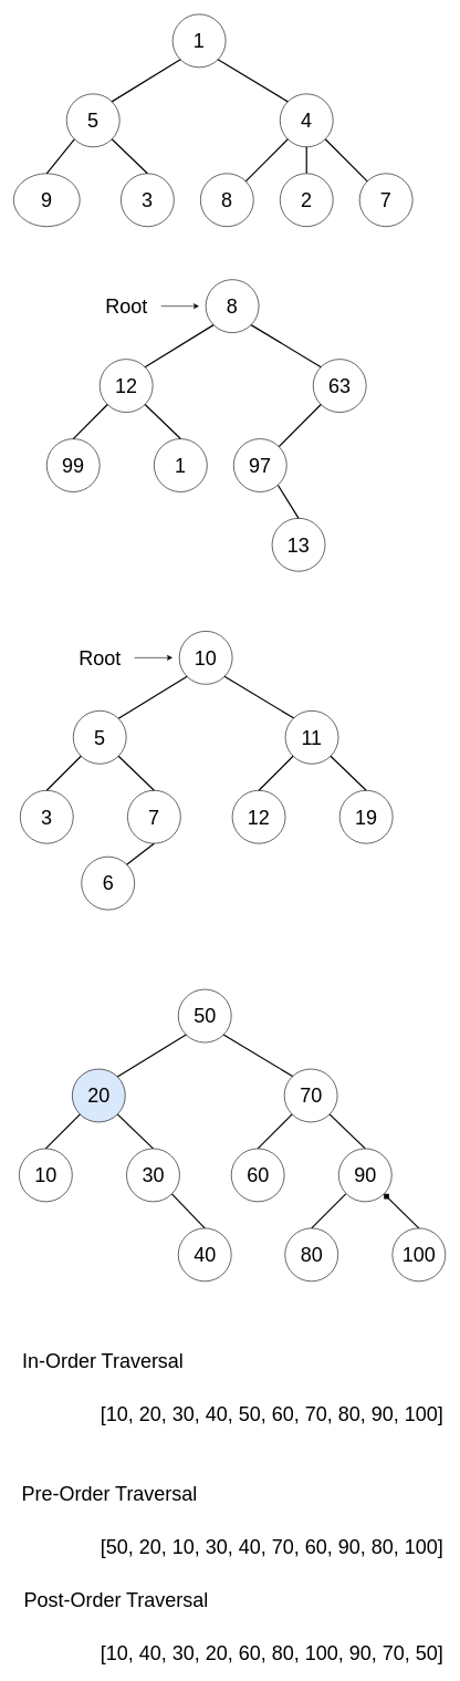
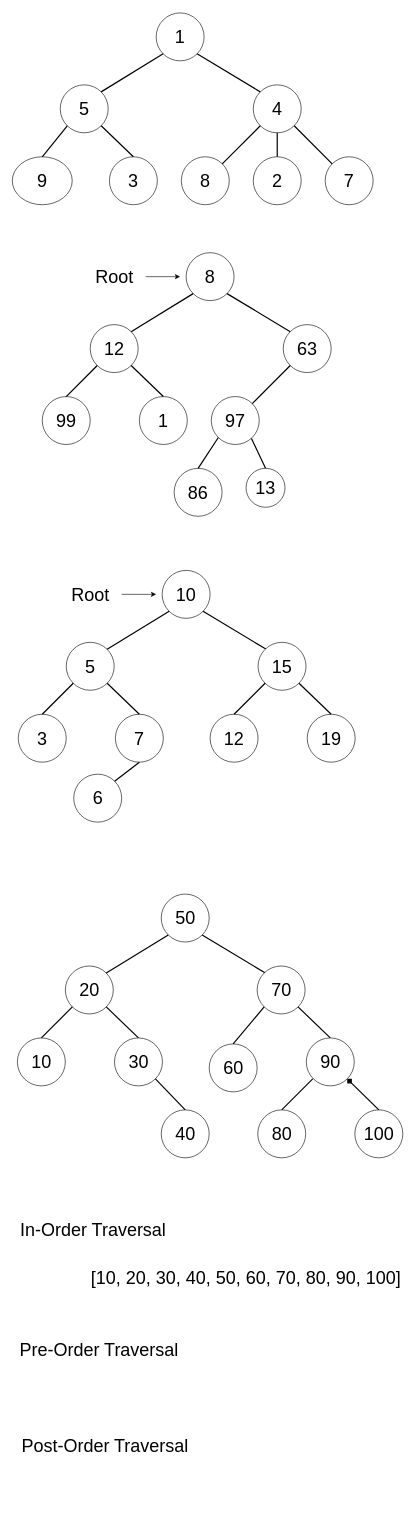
  <mxCell id="0" />
  <mxCell id="1" parent="0" />
  <mxCell id="2" value="&lt;font style=&quot;font-size: 30px&quot;&gt;1&lt;/font&gt;" style="ellipse;whiteSpace=wrap;html=1;aspect=fixed;" vertex="1" parent="1"><mxGeometry x="260" y="20" width="80" height="80" as="geometry" /></mxCell>
  <mxCell id="3" value="&lt;font style=&quot;font-size: 30px&quot;&gt;5&lt;/font&gt;" style="ellipse;whiteSpace=wrap;html=1;aspect=fixed;" vertex="1" parent="1"><mxGeometry x="100" y="140" width="80" height="80" as="geometry" /></mxCell>
  <mxCell id="4" value="&lt;font style=&quot;font-size: 30px&quot;&gt;4&lt;/font&gt;" style="ellipse;whiteSpace=wrap;html=1;aspect=fixed;" vertex="1" parent="1"><mxGeometry x="422" y="140" width="80" height="80" as="geometry" /></mxCell>
  <mxCell id="5" value="&lt;font style=&quot;font-size: 30px&quot;&gt;9&lt;/font&gt;" style="ellipse;whiteSpace=wrap;html=1;aspect=fixed;" vertex="1" parent="1"><mxGeometry x="20" y="260" width="100" height="80" as="geometry" /></mxCell>
  <mxCell id="6" value="&lt;font style=&quot;font-size: 30px&quot;&gt;3&lt;/font&gt;" style="ellipse;whiteSpace=wrap;html=1;aspect=fixed;" vertex="1" parent="1"><mxGeometry x="182" y="260" width="80" height="80" as="geometry" /></mxCell>
  <mxCell id="7" value="&lt;font style=&quot;font-size: 30px&quot;&gt;8&lt;/font&gt;" style="ellipse;whiteSpace=wrap;html=1;aspect=fixed;" vertex="1" parent="1"><mxGeometry x="302" y="260" width="80" height="80" as="geometry" /></mxCell>
  <mxCell id="8" value="&lt;font style=&quot;font-size: 30px&quot;&gt;2&lt;/font&gt;" style="ellipse;whiteSpace=wrap;html=1;aspect=fixed;" vertex="1" parent="1"><mxGeometry x="422" y="260" width="80" height="80" as="geometry" /></mxCell>
  <mxCell id="9" value="&lt;font style=&quot;font-size: 30px&quot;&gt;7&lt;/font&gt;" style="ellipse;whiteSpace=wrap;html=1;aspect=fixed;" vertex="1" parent="1"><mxGeometry x="542" y="260" width="80" height="80" as="geometry" /></mxCell>
  <mxCell id="10" value="" style="endArrow=none;html=1;strokeWidth=2;entryX=0;entryY=1;entryDx=0;entryDy=0;exitX=1;exitY=0;exitDx=0;exitDy=0;" edge="1" parent="1" source="3" target="2"><mxGeometry width="50" height="50" relative="1" as="geometry"><mxPoint x="197" y="150" as="sourcePoint" /><mxPoint x="247" y="100" as="targetPoint" /></mxGeometry></mxCell>
  <mxCell id="11" value="" style="endArrow=none;html=1;strokeWidth=2;entryX=1;entryY=1;entryDx=0;entryDy=0;exitX=0;exitY=0;exitDx=0;exitDy=0;" edge="1" parent="1" source="4" target="2"><mxGeometry width="50" height="50" relative="1" as="geometry"><mxPoint x="280.004" y="203.436" as="sourcePoint" /><mxPoint x="383.436" y="140.004" as="targetPoint" /></mxGeometry></mxCell>
  <mxCell id="12" value="" style="endArrow=none;html=1;strokeWidth=2;entryX=0;entryY=1;entryDx=0;entryDy=0;exitX=0.5;exitY=0;exitDx=0;exitDy=0;" edge="1" parent="1" source="5" target="3"><mxGeometry width="50" height="50" relative="1" as="geometry"><mxPoint x="-9.996" y="273.436" as="sourcePoint" /><mxPoint x="93.436" y="210.004" as="targetPoint" /></mxGeometry></mxCell>
  <mxCell id="13" value="" style="endArrow=none;html=1;strokeWidth=2;entryX=1;entryY=1;entryDx=0;entryDy=0;exitX=0.5;exitY=0;exitDx=0;exitDy=0;" edge="1" parent="1" source="6" target="3"><mxGeometry width="50" height="50" relative="1" as="geometry"><mxPoint x="70" y="270" as="sourcePoint" /><mxPoint x="121.716" y="218.284" as="targetPoint" /></mxGeometry></mxCell>
  <mxCell id="14" value="" style="endArrow=none;html=1;strokeWidth=2;entryX=0;entryY=1;entryDx=0;entryDy=0;exitX=1;exitY=0;exitDx=0;exitDy=0;" edge="1" parent="1" source="7" target="4"><mxGeometry width="50" height="50" relative="1" as="geometry"><mxPoint x="435.72" y="241.72" as="sourcePoint" /><mxPoint x="382.004" y="190.004" as="targetPoint" /></mxGeometry></mxCell>
  <mxCell id="15" value="" style="endArrow=none;html=1;strokeWidth=2;entryX=1;entryY=1;entryDx=0;entryDy=0;exitX=0;exitY=0;exitDx=0;exitDy=0;" edge="1" parent="1" source="9" target="4"><mxGeometry width="50" height="50" relative="1" as="geometry"><mxPoint x="512.004" y="263.436" as="sourcePoint" /><mxPoint x="575.436" y="200.004" as="targetPoint" /></mxGeometry></mxCell>
  <mxCell id="16" value="" style="endArrow=none;html=1;strokeWidth=2;entryX=0.5;entryY=1;entryDx=0;entryDy=0;exitX=0.5;exitY=0;exitDx=0;exitDy=0;" edge="1" parent="1" source="8" target="4"><mxGeometry width="50" height="50" relative="1" as="geometry"><mxPoint x="525.436" y="293.436" as="sourcePoint" /><mxPoint x="462.004" y="230.004" as="targetPoint" /></mxGeometry></mxCell>
  <mxCell id="17" value="&lt;font style=&quot;font-size: 30px&quot;&gt;8&lt;/font&gt;" style="ellipse;whiteSpace=wrap;html=1;aspect=fixed;" vertex="1" parent="1"><mxGeometry x="310" y="420" width="80" height="80" as="geometry" /></mxCell>
  <mxCell id="18" value="&lt;font style=&quot;font-size: 30px&quot;&gt;12&lt;/font&gt;" style="ellipse;whiteSpace=wrap;html=1;aspect=fixed;" vertex="1" parent="1"><mxGeometry x="150" y="540" width="80" height="80" as="geometry" /></mxCell>
  <mxCell id="19" value="&lt;font style=&quot;font-size: 30px&quot;&gt;63&lt;/font&gt;" style="ellipse;whiteSpace=wrap;html=1;aspect=fixed;" vertex="1" parent="1"><mxGeometry x="472" y="540" width="80" height="80" as="geometry" /></mxCell>
  <mxCell id="20" value="&lt;font style=&quot;font-size: 30px&quot;&gt;99&lt;/font&gt;" style="ellipse;whiteSpace=wrap;html=1;aspect=fixed;" vertex="1" parent="1"><mxGeometry x="70" y="660" width="80" height="80" as="geometry" /></mxCell>
  <mxCell id="21" value="&lt;font style=&quot;font-size: 30px&quot;&gt;1&lt;/font&gt;" style="ellipse;whiteSpace=wrap;html=1;aspect=fixed;" vertex="1" parent="1"><mxGeometry x="232" y="660" width="80" height="80" as="geometry" /></mxCell>
  <mxCell id="22" value="&lt;font style=&quot;font-size: 30px&quot;&gt;97&lt;/font&gt;" style="ellipse;whiteSpace=wrap;html=1;aspect=fixed;" vertex="1" parent="1"><mxGeometry x="352" y="660" width="80" height="80" as="geometry" /></mxCell>
  <mxCell id="23" value="" style="endArrow=none;html=1;strokeWidth=2;entryX=0;entryY=1;entryDx=0;entryDy=0;exitX=1;exitY=0;exitDx=0;exitDy=0;" edge="1" parent="1" source="18" target="17"><mxGeometry width="50" height="50" relative="1" as="geometry"><mxPoint x="247" y="550" as="sourcePoint" /><mxPoint x="297" y="500" as="targetPoint" /></mxGeometry></mxCell>
  <mxCell id="24" value="" style="endArrow=none;html=1;strokeWidth=2;entryX=1;entryY=1;entryDx=0;entryDy=0;exitX=0;exitY=0;exitDx=0;exitDy=0;" edge="1" parent="1" source="19" target="17"><mxGeometry width="50" height="50" relative="1" as="geometry"><mxPoint x="330.004" y="603.436" as="sourcePoint" /><mxPoint x="433.436" y="540.004" as="targetPoint" /></mxGeometry></mxCell>
  <mxCell id="25" value="" style="endArrow=none;html=1;strokeWidth=2;entryX=0;entryY=1;entryDx=0;entryDy=0;exitX=0.5;exitY=0;exitDx=0;exitDy=0;" edge="1" parent="1" source="20" target="18"><mxGeometry width="50" height="50" relative="1" as="geometry"><mxPoint x="40.004" y="673.436" as="sourcePoint" /><mxPoint x="143.436" y="610.004" as="targetPoint" /></mxGeometry></mxCell>
  <mxCell id="26" value="" style="endArrow=none;html=1;strokeWidth=2;entryX=1;entryY=1;entryDx=0;entryDy=0;exitX=0.5;exitY=0;exitDx=0;exitDy=0;" edge="1" parent="1" source="21" target="18"><mxGeometry width="50" height="50" relative="1" as="geometry"><mxPoint x="120" y="670" as="sourcePoint" /><mxPoint x="171.716" y="618.284" as="targetPoint" /></mxGeometry></mxCell>
  <mxCell id="27" value="" style="endArrow=none;html=1;strokeWidth=2;entryX=0;entryY=1;entryDx=0;entryDy=0;exitX=1;exitY=0;exitDx=0;exitDy=0;" edge="1" parent="1" source="22" target="19"><mxGeometry width="50" height="50" relative="1" as="geometry"><mxPoint x="485.72" y="641.72" as="sourcePoint" /><mxPoint x="432.004" y="590.004" as="targetPoint" /></mxGeometry></mxCell>
  <mxCell id="28" style="edgeStyle=orthogonalEdgeStyle;rounded=0;orthogonalLoop=1;jettySize=auto;html=1;" edge="1" parent="1" source="29"><mxGeometry relative="1" as="geometry"><mxPoint x="300" y="460" as="targetPoint" /></mxGeometry></mxCell>
  <mxCell id="29" value="&lt;font style=&quot;font-size: 30px&quot;&gt;Root&lt;/font&gt;" style="text;html=1;strokeColor=none;fillColor=none;align=center;verticalAlign=middle;whiteSpace=wrap;rounded=0;" vertex="1" parent="1"><mxGeometry x="137.5" y="445" width="105" height="30" as="geometry" /></mxCell>
- <mxCell id="31" value="&lt;font style=&quot;font-size: 30px&quot;&gt;13&lt;/font&gt;" style="ellipse;whiteSpace=wrap;html=1;aspect=fixed;" vertex="1" parent="1"><mxGeometry x="410" y="779.72" width="80" height="80" as="geometry" /></mxCell>
+ <mxCell id="30" value="&lt;font style=&quot;font-size: 30px&quot;&gt;86&lt;/font&gt;" style="ellipse;whiteSpace=wrap;html=1;aspect=fixed;" vertex="1" parent="1"><mxGeometry x="290" y="779.72" width="80" height="80" as="geometry" /></mxCell>
+ <mxCell id="31" value="&lt;font style=&quot;font-size: 30px&quot;&gt;13&lt;/font&gt;" style="ellipse;whiteSpace=wrap;html=1;aspect=fixed;" vertex="1" parent="1"><mxGeometry x="410" y="779.72" width="65" height="65" as="geometry" /></mxCell>
+ <mxCell id="32" value="" style="endArrow=none;html=1;strokeWidth=2;entryX=0;entryY=1;entryDx=0;entryDy=0;exitX=0.5;exitY=0;exitDx=0;exitDy=0;" edge="1" parent="1" source="30" target="22"><mxGeometry width="50" height="50" relative="1" as="geometry"><mxPoint x="241.004" y="795.156" as="sourcePoint" /><mxPoint x="362.716" y="730.004" as="targetPoint" /></mxGeometry></mxCell>
  <mxCell id="33" value="" style="endArrow=none;html=1;strokeWidth=2;exitX=0.5;exitY=0;exitDx=0;exitDy=0;" edge="1" parent="1" source="31"><mxGeometry width="50" height="50" relative="1" as="geometry"><mxPoint x="321" y="791.72" as="sourcePoint" /><mxPoint x="419" y="730" as="targetPoint" /></mxGeometry></mxCell>
  <mxCell id="34" value="&lt;font style=&quot;font-size: 30px&quot;&gt;10&lt;/font&gt;" style="ellipse;whiteSpace=wrap;html=1;aspect=fixed;" vertex="1" parent="1"><mxGeometry x="270" y="950" width="80" height="80" as="geometry" /></mxCell>
  <mxCell id="35" value="&lt;font style=&quot;font-size: 30px&quot;&gt;5&lt;/font&gt;" style="ellipse;whiteSpace=wrap;html=1;aspect=fixed;" vertex="1" parent="1"><mxGeometry x="110" y="1070" width="80" height="80" as="geometry" /></mxCell>
  <mxCell id="36" value="&lt;font style=&quot;font-size: 30px&quot;&gt;3&lt;/font&gt;" style="ellipse;whiteSpace=wrap;html=1;aspect=fixed;" vertex="1" parent="1"><mxGeometry x="30" y="1190" width="80" height="80" as="geometry" /></mxCell>
  <mxCell id="37" value="&lt;font style=&quot;font-size: 30px&quot;&gt;7&lt;/font&gt;" style="ellipse;whiteSpace=wrap;html=1;aspect=fixed;" vertex="1" parent="1"><mxGeometry x="192" y="1190" width="80" height="80" as="geometry" /></mxCell>
  <mxCell id="38" value="" style="endArrow=none;html=1;strokeWidth=2;entryX=0;entryY=1;entryDx=0;entryDy=0;exitX=1;exitY=0;exitDx=0;exitDy=0;" edge="1" parent="1" source="35" target="34"><mxGeometry width="50" height="50" relative="1" as="geometry"><mxPoint x="207" y="1080" as="sourcePoint" /><mxPoint x="257" y="1030" as="targetPoint" /></mxGeometry></mxCell>
  <mxCell id="39" value="" style="endArrow=none;html=1;strokeWidth=2;entryX=1;entryY=1;entryDx=0;entryDy=0;exitX=0;exitY=0;exitDx=0;exitDy=0;" edge="1" parent="1" target="34"><mxGeometry width="50" height="50" relative="1" as="geometry"><mxPoint x="443.716" y="1081.716" as="sourcePoint" /><mxPoint x="393.436" y="1070.004" as="targetPoint" /></mxGeometry></mxCell>
  <mxCell id="40" value="" style="endArrow=none;html=1;strokeWidth=2;entryX=0;entryY=1;entryDx=0;entryDy=0;exitX=0.5;exitY=0;exitDx=0;exitDy=0;" edge="1" parent="1" source="36" target="35"><mxGeometry width="50" height="50" relative="1" as="geometry"><mxPoint x="0.004" y="1203.436" as="sourcePoint" /><mxPoint x="103.436" y="1140.004" as="targetPoint" /></mxGeometry></mxCell>
  <mxCell id="41" value="" style="endArrow=none;html=1;strokeWidth=2;entryX=1;entryY=1;entryDx=0;entryDy=0;exitX=0.5;exitY=0;exitDx=0;exitDy=0;" edge="1" parent="1" source="37" target="35"><mxGeometry width="50" height="50" relative="1" as="geometry"><mxPoint x="80" y="1200" as="sourcePoint" /><mxPoint x="131.716" y="1148.284" as="targetPoint" /></mxGeometry></mxCell>
  <mxCell id="42" style="edgeStyle=orthogonalEdgeStyle;rounded=0;orthogonalLoop=1;jettySize=auto;html=1;" edge="1" parent="1" source="43"><mxGeometry relative="1" as="geometry"><mxPoint x="260" y="990" as="targetPoint" /></mxGeometry></mxCell>
  <mxCell id="43" value="&lt;font style=&quot;font-size: 30px&quot;&gt;Root&lt;/font&gt;" style="text;html=1;strokeColor=none;fillColor=none;align=center;verticalAlign=middle;whiteSpace=wrap;rounded=0;" vertex="1" parent="1"><mxGeometry x="97.5" y="975" width="105" height="30" as="geometry" /></mxCell>
- <mxCell id="44" value="&lt;font style=&quot;font-size: 30px&quot;&gt;11&lt;/font&gt;" style="ellipse;whiteSpace=wrap;html=1;aspect=fixed;" vertex="1" parent="1"><mxGeometry x="430" y="1070" width="80" height="80" as="geometry" /></mxCell>
+ <mxCell id="44" value="&lt;font style=&quot;font-size: 30px&quot;&gt;15&lt;/font&gt;" style="ellipse;whiteSpace=wrap;html=1;aspect=fixed;" vertex="1" parent="1"><mxGeometry x="430" y="1070" width="80" height="80" as="geometry" /></mxCell>
  <mxCell id="45" value="&lt;font style=&quot;font-size: 30px&quot;&gt;12&lt;/font&gt;" style="ellipse;whiteSpace=wrap;html=1;aspect=fixed;" vertex="1" parent="1"><mxGeometry x="350" y="1190" width="80" height="80" as="geometry" /></mxCell>
  <mxCell id="46" value="&lt;font style=&quot;font-size: 30px&quot;&gt;19&lt;/font&gt;" style="ellipse;whiteSpace=wrap;html=1;aspect=fixed;" vertex="1" parent="1"><mxGeometry x="512" y="1190" width="80" height="80" as="geometry" /></mxCell>
  <mxCell id="47" value="" style="endArrow=none;html=1;strokeWidth=2;entryX=0;entryY=1;entryDx=0;entryDy=0;exitX=0.5;exitY=0;exitDx=0;exitDy=0;" edge="1" parent="1" source="45" target="44"><mxGeometry width="50" height="50" relative="1" as="geometry"><mxPoint x="320.004" y="1203.436" as="sourcePoint" /><mxPoint x="423.436" y="1140.004" as="targetPoint" /></mxGeometry></mxCell>
  <mxCell id="48" value="" style="endArrow=none;html=1;strokeWidth=2;entryX=1;entryY=1;entryDx=0;entryDy=0;exitX=0.5;exitY=0;exitDx=0;exitDy=0;" edge="1" parent="1" source="46" target="44"><mxGeometry width="50" height="50" relative="1" as="geometry"><mxPoint x="400" y="1200" as="sourcePoint" /><mxPoint x="451.716" y="1148.284" as="targetPoint" /></mxGeometry></mxCell>
  <mxCell id="49" value="&lt;font style=&quot;font-size: 30px&quot;&gt;6&lt;/font&gt;" style="ellipse;whiteSpace=wrap;html=1;aspect=fixed;" vertex="1" parent="1"><mxGeometry x="122.5" y="1290" width="80" height="80" as="geometry" /></mxCell>
  <mxCell id="50" value="" style="endArrow=none;html=1;strokeWidth=2;entryX=0.5;entryY=1;entryDx=0;entryDy=0;exitX=1;exitY=0;exitDx=0;exitDy=0;" edge="1" parent="1" source="49" target="37"><mxGeometry width="50" height="50" relative="1" as="geometry"><mxPoint x="245.72" y="1331.72" as="sourcePoint" /><mxPoint x="192.004" y="1280.004" as="targetPoint" /></mxGeometry></mxCell>
  <mxCell id="51" value="&lt;font style=&quot;font-size: 30px&quot;&gt;50&lt;/font&gt;" style="ellipse;whiteSpace=wrap;html=1;aspect=fixed;" vertex="1" parent="1"><mxGeometry x="268.5" y="1490" width="80" height="80" as="geometry" /></mxCell>
- <mxCell id="52" value="&lt;font style=&quot;font-size: 30px&quot;&gt;20&lt;/font&gt;" style="ellipse;whiteSpace=wrap;html=1;aspect=fixed;fillColor=#dae8fc;" vertex="1" parent="1"><mxGeometry x="108.5" y="1610" width="80" height="80" as="geometry" /></mxCell>
+ <mxCell id="52" value="&lt;font style=&quot;font-size: 30px&quot;&gt;20&lt;/font&gt;" style="ellipse;whiteSpace=wrap;html=1;aspect=fixed;" vertex="1" parent="1"><mxGeometry x="108.5" y="1610" width="80" height="80" as="geometry" /></mxCell>
  <mxCell id="53" value="&lt;font style=&quot;font-size: 30px&quot;&gt;10&lt;/font&gt;" style="ellipse;whiteSpace=wrap;html=1;aspect=fixed;" vertex="1" parent="1"><mxGeometry x="28.5" y="1730" width="80" height="80" as="geometry" /></mxCell>
  <mxCell id="54" value="&lt;span style=&quot;font-size: 30px&quot;&gt;30&lt;/span&gt;" style="ellipse;whiteSpace=wrap;html=1;aspect=fixed;" vertex="1" parent="1"><mxGeometry x="190.5" y="1730" width="80" height="80" as="geometry" /></mxCell>
  <mxCell id="55" value="" style="endArrow=none;html=1;strokeWidth=2;entryX=0;entryY=1;entryDx=0;entryDy=0;exitX=1;exitY=0;exitDx=0;exitDy=0;" edge="1" parent="1" source="52" target="51"><mxGeometry width="50" height="50" relative="1" as="geometry"><mxPoint x="205.5" y="1620" as="sourcePoint" /><mxPoint x="255.5" y="1570" as="targetPoint" /></mxGeometry></mxCell>
  <mxCell id="56" value="" style="endArrow=none;html=1;strokeWidth=2;entryX=1;entryY=1;entryDx=0;entryDy=0;exitX=0;exitY=0;exitDx=0;exitDy=0;" edge="1" parent="1" target="51"><mxGeometry width="50" height="50" relative="1" as="geometry"><mxPoint x="442.216" y="1621.716" as="sourcePoint" /><mxPoint x="391.936" y="1610.004" as="targetPoint" /></mxGeometry></mxCell>
  <mxCell id="57" value="" style="endArrow=none;html=1;strokeWidth=2;entryX=0;entryY=1;entryDx=0;entryDy=0;exitX=0.5;exitY=0;exitDx=0;exitDy=0;" edge="1" parent="1" source="53" target="52"><mxGeometry width="50" height="50" relative="1" as="geometry"><mxPoint x="-1.496" y="1743.436" as="sourcePoint" /><mxPoint x="101.936" y="1680.004" as="targetPoint" /></mxGeometry></mxCell>
  <mxCell id="58" value="" style="endArrow=none;html=1;strokeWidth=2;entryX=1;entryY=1;entryDx=0;entryDy=0;exitX=0.5;exitY=0;exitDx=0;exitDy=0;" edge="1" parent="1" source="54" target="52"><mxGeometry width="50" height="50" relative="1" as="geometry"><mxPoint x="78.5" y="1740" as="sourcePoint" /><mxPoint x="130.216" y="1688.284" as="targetPoint" /></mxGeometry></mxCell>
  <mxCell id="59" value="&lt;font style=&quot;font-size: 30px&quot;&gt;70&lt;/font&gt;" style="ellipse;whiteSpace=wrap;html=1;aspect=fixed;" vertex="1" parent="1"><mxGeometry x="428.5" y="1610" width="80" height="80" as="geometry" /></mxCell>
- <mxCell id="60" value="&lt;font style=&quot;font-size: 30px&quot;&gt;60&lt;/font&gt;" style="ellipse;whiteSpace=wrap;html=1;aspect=fixed;" vertex="1" parent="1"><mxGeometry x="348.5" y="1730" width="80" height="80" as="geometry" /></mxCell>
+ <mxCell id="60" value="&lt;font style=&quot;font-size: 30px&quot;&gt;60&lt;/font&gt;" style="ellipse;whiteSpace=wrap;html=1;aspect=fixed;" vertex="1" parent="1"><mxGeometry x="348.5" y="1740" width="80" height="80" as="geometry" /></mxCell>
  <mxCell id="61" value="&lt;font style=&quot;font-size: 30px&quot;&gt;90&lt;/font&gt;" style="ellipse;whiteSpace=wrap;html=1;aspect=fixed;" vertex="1" parent="1"><mxGeometry x="510.5" y="1730" width="80" height="80" as="geometry" /></mxCell>
  <mxCell id="62" value="" style="endArrow=none;html=1;strokeWidth=2;entryX=0;entryY=1;entryDx=0;entryDy=0;exitX=0.5;exitY=0;exitDx=0;exitDy=0;" edge="1" parent="1" source="60" target="59"><mxGeometry width="50" height="50" relative="1" as="geometry"><mxPoint x="318.504" y="1743.436" as="sourcePoint" /><mxPoint x="421.936" y="1680.004" as="targetPoint" /></mxGeometry></mxCell>
  <mxCell id="63" value="" style="endArrow=none;html=1;strokeWidth=2;entryX=1;entryY=1;entryDx=0;entryDy=0;exitX=0.5;exitY=0;exitDx=0;exitDy=0;" edge="1" parent="1" source="61" target="59"><mxGeometry width="50" height="50" relative="1" as="geometry"><mxPoint x="398.5" y="1740" as="sourcePoint" /><mxPoint x="450.216" y="1688.284" as="targetPoint" /></mxGeometry></mxCell>
  <mxCell id="64" value="&lt;span style=&quot;font-size: 30px&quot;&gt;40&lt;/span&gt;" style="ellipse;whiteSpace=wrap;html=1;aspect=fixed;" vertex="1" parent="1"><mxGeometry x="268.5" y="1850" width="80" height="80" as="geometry" /></mxCell>
  <mxCell id="65" value="" style="endArrow=none;html=1;strokeWidth=2;exitX=0.5;exitY=0;exitDx=0;exitDy=0;entryX=1;entryY=1;entryDx=0;entryDy=0;" edge="1" parent="1" source="64" target="54"><mxGeometry width="50" height="50" relative="1" as="geometry"><mxPoint x="308.5" y="1820" as="sourcePoint" /><mxPoint x="288.5" y="1810" as="targetPoint" /></mxGeometry></mxCell>
  <mxCell id="66" value="&lt;font style=&quot;font-size: 30px&quot;&gt;80&lt;/font&gt;" style="ellipse;whiteSpace=wrap;html=1;aspect=fixed;" vertex="1" parent="1"><mxGeometry x="429.5" y="1850" width="80" height="80" as="geometry" /></mxCell>
  <mxCell id="67" value="&lt;font style=&quot;font-size: 30px&quot;&gt;100&lt;/font&gt;" style="ellipse;whiteSpace=wrap;html=1;aspect=fixed;" vertex="1" parent="1"><mxGeometry x="591.5" y="1850" width="80" height="80" as="geometry" /></mxCell>
  <mxCell id="68" value="" style="endArrow=none;html=1;strokeWidth=2;entryX=0;entryY=1;entryDx=0;entryDy=0;exitX=0.5;exitY=0;exitDx=0;exitDy=0;" edge="1" parent="1" source="66"><mxGeometry width="50" height="50" relative="1" as="geometry"><mxPoint x="399.504" y="1863.436" as="sourcePoint" /><mxPoint x="521.216" y="1798.284" as="targetPoint" /></mxGeometry></mxCell>
  <mxCell id="69" value="" style="endArrow=diamond;html=1;strokeWidth=2;entryX=1;entryY=1;entryDx=0;entryDy=0;exitX=0.5;exitY=0;exitDx=0;exitDy=0;" edge="1" parent="1" source="67" target="61"><mxGeometry width="50" height="50" relative="1" as="geometry"><mxPoint x="479.5" y="1860" as="sourcePoint" /><mxPoint x="577.784" y="1798.284" as="targetPoint" /></mxGeometry></mxCell>
  <mxCell id="70" value="&lt;font style=&quot;font-size: 30px&quot;&gt;In-Order Traversal&lt;/font&gt;" style="text;html=1;strokeColor=none;fillColor=none;align=center;verticalAlign=middle;whiteSpace=wrap;rounded=0;" vertex="1" parent="1"><mxGeometry x="30" y="2030" width="250" height="40" as="geometry" /></mxCell>
  <mxCell id="71" value="&lt;font style=&quot;font-size: 30px&quot;&gt;[10, 20, 30, 40, 50, 60, 70, 80, 90, 100]&lt;/font&gt;" style="text;html=1;strokeColor=none;fillColor=none;align=center;verticalAlign=middle;whiteSpace=wrap;rounded=0;" vertex="1" parent="1"><mxGeometry x="150" y="2110" width="520" height="40" as="geometry" /></mxCell>
  <mxCell id="72" value="&lt;font style=&quot;font-size: 30px&quot;&gt;Pre-Order Traversal&lt;/font&gt;" style="text;html=1;strokeColor=none;fillColor=none;align=center;verticalAlign=middle;whiteSpace=wrap;rounded=0;" vertex="1" parent="1"><mxGeometry x="30" y="2230" width="270" height="40" as="geometry" /></mxCell>
- <mxCell id="73" value="&lt;font style=&quot;font-size: 30px&quot;&gt;[50, 20, 10, 30, 40, 70, 60, 90, 80, 100]&lt;/font&gt;" style="text;html=1;strokeColor=none;fillColor=none;align=center;verticalAlign=middle;whiteSpace=wrap;rounded=0;" vertex="1" parent="1"><mxGeometry x="150" y="2310" width="520" height="40" as="geometry" /></mxCell>
  <mxCell id="74" value="&lt;font style=&quot;font-size: 30px&quot;&gt;Post-Order Traversal&lt;/font&gt;" style="text;html=1;strokeColor=none;fillColor=none;align=center;verticalAlign=middle;whiteSpace=wrap;rounded=0;" vertex="1" parent="1"><mxGeometry x="30" y="2390" width="290" height="40" as="geometry" /></mxCell>
- <mxCell id="75" value="&lt;font style=&quot;font-size: 30px&quot;&gt;[10, 40, 30, 20, 60, 80, 100, 90, 70, 50]&lt;/font&gt;" style="text;html=1;strokeColor=none;fillColor=none;align=center;verticalAlign=middle;whiteSpace=wrap;rounded=0;" vertex="1" parent="1"><mxGeometry x="150" y="2470" width="520" height="40" as="geometry" /></mxCell>
